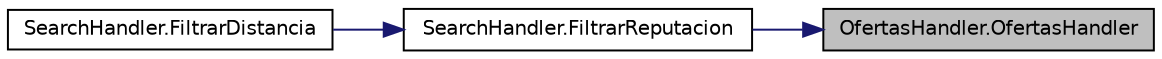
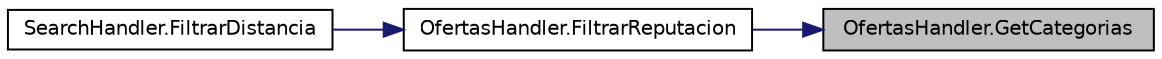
  digraph {
    rankdir=RL
    node [color=black fillcolor=white fontname=Helvetica fontsize=10 shape=record style=filled]
    edge [color=midnightblue dir=back fontname=Helvetica fontsize=10 labelfontname=Helvetica labelfontsize=10 style=solid]
-   n1 [fillcolor=grey75 fontcolor=black height=0.2 label="OfertasHandler.OfertasHandler" width=0.4]
-   n2 [height=0.2 label="SearchHandler.FiltrarReputacion" width=0.4]
+   n1 [fillcolor=grey75 fontcolor=black height=0.2 label="OfertasHandler.GetCategorias" width=0.4]
+   n2 [height=0.2 label="OfertasHandler.FiltrarReputacion" width=0.4]
    n3 [height=0.2 label="SearchHandler.FiltrarDistancia" width=0.4]
    n1 -> n2
    n2 -> n3
  }
